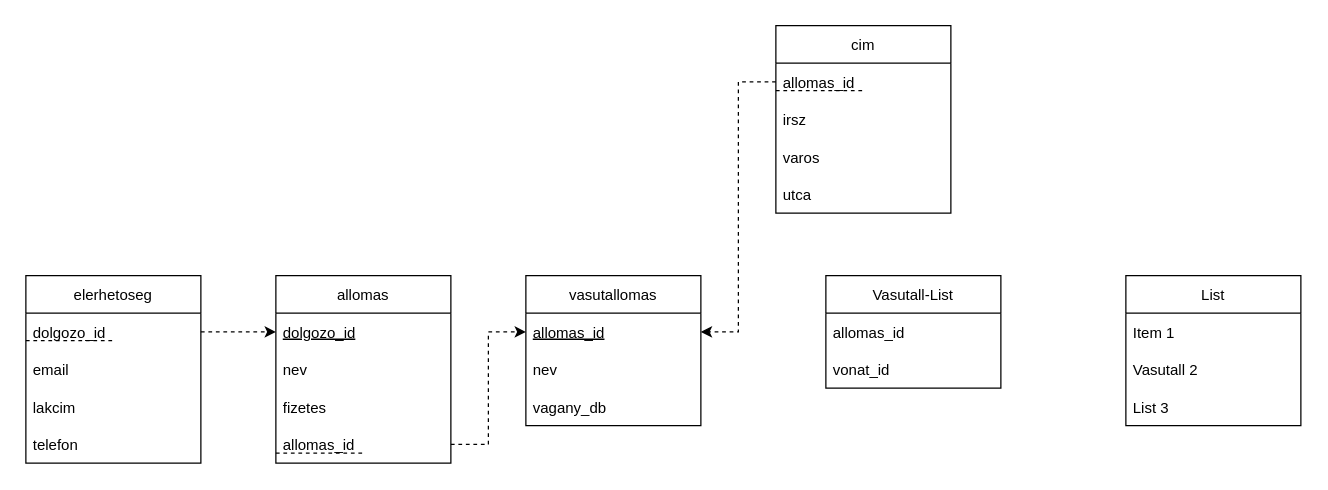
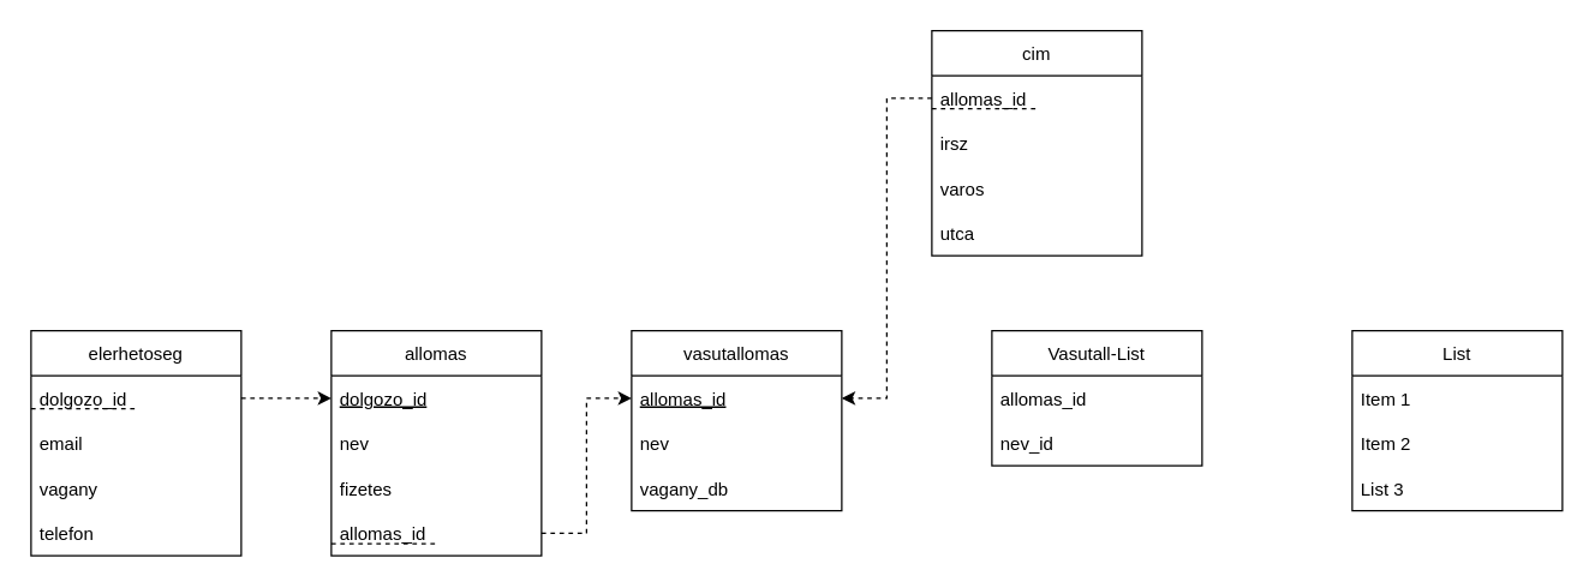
  <mxCell id="0" />
  <mxCell id="1" parent="0" />
  <mxCell id="2" value="allomas" style="swimlane;fontStyle=0;childLayout=stackLayout;horizontal=1;startSize=30;horizontalStack=0;resizeParent=1;resizeParentMax=0;resizeLast=0;collapsible=1;marginBottom=0;" vertex="1" parent="1"><mxGeometry x="220" y="220" width="140" height="150" as="geometry" /></mxCell>
  <mxCell id="3" value="dolgozo_id" style="text;strokeColor=none;fillColor=none;align=left;verticalAlign=middle;spacingLeft=4;spacingRight=4;overflow=hidden;points=[[0,0.5],[1,0.5]];portConstraint=eastwest;rotatable=0;fontStyle=4" vertex="1" parent="2"><mxGeometry y="30" width="140" height="30" as="geometry" /></mxCell>
  <mxCell id="4" value="nev" style="text;strokeColor=none;fillColor=none;align=left;verticalAlign=middle;spacingLeft=4;spacingRight=4;overflow=hidden;points=[[0,0.5],[1,0.5]];portConstraint=eastwest;rotatable=0;" vertex="1" parent="2"><mxGeometry y="60" width="140" height="30" as="geometry" /></mxCell>
  <mxCell id="5" value="fizetes" style="text;strokeColor=none;fillColor=none;align=left;verticalAlign=middle;spacingLeft=4;spacingRight=4;overflow=hidden;points=[[0,0.5],[1,0.5]];portConstraint=eastwest;rotatable=0;" vertex="1" parent="2"><mxGeometry y="90" width="140" height="30" as="geometry" /></mxCell>
  <mxCell id="6" value="allomas_id" style="text;strokeColor=none;fillColor=none;align=left;verticalAlign=middle;spacingLeft=4;spacingRight=4;overflow=hidden;points=[[0,0.5],[1,0.5]];portConstraint=eastwest;rotatable=0;" vertex="1" parent="2"><mxGeometry y="120" width="140" height="30" as="geometry" /></mxCell>
  <mxCell id="7" value="" style="endArrow=none;dashed=1;html=1;rounded=0;" edge="1" parent="2"><mxGeometry width="50" height="50" relative="1" as="geometry"><mxPoint y="142" as="sourcePoint" /><mxPoint x="70" y="142" as="targetPoint" /></mxGeometry></mxCell>
  <mxCell id="8" value="elerhetoseg" style="swimlane;fontStyle=0;childLayout=stackLayout;horizontal=1;startSize=30;horizontalStack=0;resizeParent=1;resizeParentMax=0;resizeLast=0;collapsible=1;marginBottom=0;" vertex="1" parent="1"><mxGeometry y="220" width="140" height="150" as="geometry" x="20" /></mxCell>
  <mxCell id="9" value="dolgozo_id" style="text;strokeColor=none;fillColor=none;align=left;verticalAlign=middle;spacingLeft=4;spacingRight=4;overflow=hidden;points=[[0,0.5],[1,0.5]];portConstraint=eastwest;rotatable=0;" vertex="1" parent="8"><mxGeometry y="30" width="140" height="30" as="geometry" /></mxCell>
  <mxCell id="10" value="" style="endArrow=none;dashed=1;html=1;rounded=0;" edge="1" parent="8"><mxGeometry width="50" height="50" relative="1" as="geometry"><mxPoint y="52" as="sourcePoint" /><mxPoint x="70" y="52" as="targetPoint" /></mxGeometry></mxCell>
  <mxCell id="11" value="email" style="text;strokeColor=none;fillColor=none;align=left;verticalAlign=middle;spacingLeft=4;spacingRight=4;overflow=hidden;points=[[0,0.5],[1,0.5]];portConstraint=eastwest;rotatable=0;" vertex="1" parent="8"><mxGeometry y="60" width="140" height="30" as="geometry" /></mxCell>
- <mxCell id="12" value="lakcim" style="text;strokeColor=none;fillColor=none;align=left;verticalAlign=middle;spacingLeft=4;spacingRight=4;overflow=hidden;points=[[0,0.5],[1,0.5]];portConstraint=eastwest;rotatable=0;" vertex="1" parent="8"><mxGeometry y="90" width="140" height="30" as="geometry" /></mxCell>
+ <mxCell id="12" value="vagany" style="text;strokeColor=none;fillColor=none;align=left;verticalAlign=middle;spacingLeft=4;spacingRight=4;overflow=hidden;points=[[0,0.5],[1,0.5]];portConstraint=eastwest;rotatable=0;" vertex="1" parent="8"><mxGeometry y="90" width="140" height="30" as="geometry" /></mxCell>
  <mxCell id="13" value="telefon" style="text;strokeColor=none;fillColor=none;align=left;verticalAlign=middle;spacingLeft=4;spacingRight=4;overflow=hidden;points=[[0,0.5],[1,0.5]];portConstraint=eastwest;rotatable=0;" vertex="1" parent="8"><mxGeometry y="120" width="140" height="30" as="geometry" /></mxCell>
  <mxCell id="14" style="edgeStyle=orthogonalEdgeStyle;rounded=0;orthogonalLoop=1;jettySize=auto;html=1;exitX=1;exitY=0.5;exitDx=0;exitDy=0;entryX=0;entryY=0.5;entryDx=0;entryDy=0;dashed=1;" edge="1" parent="1" source="9" target="3"><mxGeometry relative="1" as="geometry" /></mxCell>
  <mxCell id="15" value="vasutallomas" style="swimlane;fontStyle=0;childLayout=stackLayout;horizontal=1;startSize=30;horizontalStack=0;resizeParent=1;resizeParentMax=0;resizeLast=0;collapsible=1;marginBottom=0;" vertex="1" parent="1"><mxGeometry x="420" y="220" width="140" height="120" as="geometry" /></mxCell>
  <mxCell id="16" value="allomas_id" style="text;strokeColor=none;fillColor=none;align=left;verticalAlign=middle;spacingLeft=4;spacingRight=4;overflow=hidden;points=[[0,0.5],[1,0.5]];portConstraint=eastwest;rotatable=0;fontStyle=4" vertex="1" parent="15"><mxGeometry y="30" width="140" height="30" as="geometry" /></mxCell>
  <mxCell id="17" value="nev" style="text;strokeColor=none;fillColor=none;align=left;verticalAlign=middle;spacingLeft=4;spacingRight=4;overflow=hidden;points=[[0,0.5],[1,0.5]];portConstraint=eastwest;rotatable=0;" vertex="1" parent="15"><mxGeometry y="60" width="140" height="30" as="geometry" /></mxCell>
  <mxCell id="18" value="vagany_db" style="text;strokeColor=none;fillColor=none;align=left;verticalAlign=middle;spacingLeft=4;spacingRight=4;overflow=hidden;points=[[0,0.5],[1,0.5]];portConstraint=eastwest;rotatable=0;" vertex="1" parent="15"><mxGeometry y="90" width="140" height="30" as="geometry" /></mxCell>
  <mxCell id="19" style="edgeStyle=orthogonalEdgeStyle;rounded=0;orthogonalLoop=1;jettySize=auto;html=1;exitX=1;exitY=0.5;exitDx=0;exitDy=0;entryX=0;entryY=0.5;entryDx=0;entryDy=0;dashed=1;" edge="1" parent="1" source="6" target="16"><mxGeometry relative="1" as="geometry" /></mxCell>
  <mxCell id="20" value="cim" style="swimlane;fontStyle=0;childLayout=stackLayout;horizontal=1;startSize=30;horizontalStack=0;resizeParent=1;resizeParentMax=0;resizeLast=0;collapsible=1;marginBottom=0;" vertex="1" parent="1"><mxGeometry x="620" width="140" height="150" as="geometry" y="20" /></mxCell>
  <mxCell id="21" value="allomas_id" style="text;strokeColor=none;fillColor=none;align=left;verticalAlign=middle;spacingLeft=4;spacingRight=4;overflow=hidden;points=[[0,0.5],[1,0.5]];portConstraint=eastwest;rotatable=0;" vertex="1" parent="20"><mxGeometry y="30" width="140" height="30" as="geometry" /></mxCell>
  <mxCell id="22" value="" style="endArrow=none;dashed=1;html=1;rounded=0;" edge="1" parent="20"><mxGeometry width="50" height="50" relative="1" as="geometry"><mxPoint y="52" as="sourcePoint" /><mxPoint x="70" y="52" as="targetPoint" /></mxGeometry></mxCell>
  <mxCell id="23" value="irsz" style="text;strokeColor=none;fillColor=none;align=left;verticalAlign=middle;spacingLeft=4;spacingRight=4;overflow=hidden;points=[[0,0.5],[1,0.5]];portConstraint=eastwest;rotatable=0;" vertex="1" parent="20"><mxGeometry y="60" width="140" height="30" as="geometry" /></mxCell>
  <mxCell id="24" value="varos" style="text;strokeColor=none;fillColor=none;align=left;verticalAlign=middle;spacingLeft=4;spacingRight=4;overflow=hidden;points=[[0,0.5],[1,0.5]];portConstraint=eastwest;rotatable=0;" vertex="1" parent="20"><mxGeometry y="90" width="140" height="30" as="geometry" /></mxCell>
  <mxCell id="25" value="utca" style="text;strokeColor=none;fillColor=none;align=left;verticalAlign=middle;spacingLeft=4;spacingRight=4;overflow=hidden;points=[[0,0.5],[1,0.5]];portConstraint=eastwest;rotatable=0;" vertex="1" parent="20"><mxGeometry y="120" width="140" height="30" as="geometry" /></mxCell>
  <mxCell id="26" style="edgeStyle=orthogonalEdgeStyle;rounded=0;orthogonalLoop=1;jettySize=auto;html=1;exitX=0;exitY=0.5;exitDx=0;exitDy=0;entryX=1;entryY=0.5;entryDx=0;entryDy=0;dashed=1;" edge="1" parent="1" source="21" target="16"><mxGeometry relative="1" as="geometry" /></mxCell>
  <mxCell id="27" value="Vasutall-List" style="swimlane;fontStyle=0;childLayout=stackLayout;horizontal=1;startSize=30;horizontalStack=0;resizeParent=1;resizeParentMax=0;resizeLast=0;collapsible=1;marginBottom=0;" vertex="1" parent="1"><mxGeometry x="660" y="220" width="140" height="90" as="geometry" /></mxCell>
  <mxCell id="28" value="allomas_id" style="text;strokeColor=none;fillColor=none;align=left;verticalAlign=middle;spacingLeft=4;spacingRight=4;overflow=hidden;points=[[0,0.5],[1,0.5]];portConstraint=eastwest;rotatable=0;" vertex="1" parent="27"><mxGeometry y="30" width="140" height="30" as="geometry" /></mxCell>
- <mxCell id="29" value="vonat_id" style="text;strokeColor=none;fillColor=none;align=left;verticalAlign=middle;spacingLeft=4;spacingRight=4;overflow=hidden;points=[[0,0.5],[1,0.5]];portConstraint=eastwest;rotatable=0;" vertex="1" parent="27"><mxGeometry y="60" width="140" height="30" as="geometry" /></mxCell>
+ <mxCell id="29" value="nev_id" style="text;strokeColor=none;fillColor=none;align=left;verticalAlign=middle;spacingLeft=4;spacingRight=4;overflow=hidden;points=[[0,0.5],[1,0.5]];portConstraint=eastwest;rotatable=0;" vertex="1" parent="27"><mxGeometry y="60" width="140" height="30" as="geometry" /></mxCell>
  <mxCell id="30" value="List" style="swimlane;fontStyle=0;childLayout=stackLayout;horizontal=1;startSize=30;horizontalStack=0;resizeParent=1;resizeParentMax=0;resizeLast=0;collapsible=1;marginBottom=0;" vertex="1" parent="1"><mxGeometry x="900" y="220" width="140" height="120" as="geometry" /></mxCell>
  <mxCell id="31" value="Item 1" style="text;strokeColor=none;fillColor=none;align=left;verticalAlign=middle;spacingLeft=4;spacingRight=4;overflow=hidden;points=[[0,0.5],[1,0.5]];portConstraint=eastwest;rotatable=0;" vertex="1" parent="30"><mxGeometry y="30" width="140" height="30" as="geometry" /></mxCell>
- <mxCell id="32" value="Vasutall 2" style="text;strokeColor=none;fillColor=none;align=left;verticalAlign=middle;spacingLeft=4;spacingRight=4;overflow=hidden;points=[[0,0.5],[1,0.5]];portConstraint=eastwest;rotatable=0;" vertex="1" parent="30"><mxGeometry y="60" width="140" height="30" as="geometry" /></mxCell>
+ <mxCell id="32" value="Item 2" style="text;strokeColor=none;fillColor=none;align=left;verticalAlign=middle;spacingLeft=4;spacingRight=4;overflow=hidden;points=[[0,0.5],[1,0.5]];portConstraint=eastwest;rotatable=0;" vertex="1" parent="30"><mxGeometry y="60" width="140" height="30" as="geometry" /></mxCell>
  <mxCell id="33" value="List 3" style="text;strokeColor=none;fillColor=none;align=left;verticalAlign=middle;spacingLeft=4;spacingRight=4;overflow=hidden;points=[[0,0.5],[1,0.5]];portConstraint=eastwest;rotatable=0;" vertex="1" parent="30"><mxGeometry y="90" width="140" height="30" as="geometry" /></mxCell>
